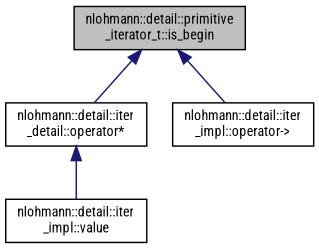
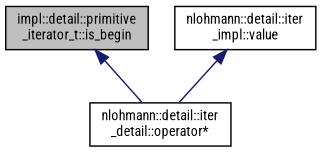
  digraph {
    fontname="Roboto Condensed"
    rankdir=TB
    node [color=black fillcolor=white fontname="Roboto Condensed" fontsize=10 shape=record style=filled]
    edge [color=midnightblue dir=back fontname="Roboto Condensed" fontsize=10 labelfontname=Helvetica labelfontsize=10 style=solid]
-   n1 [fillcolor=grey75 fontcolor=black height=0.2 label="nlohmann::detail::primitive\l_iterator_t::is_begin" width=0.4]
+   n1 [fillcolor=grey75 fontcolor=black height=0.2 label="impl::detail::primitive\l_iterator_t::is_begin" width=0.4]
    n2 [height=0.2 label="nlohmann::detail::iter\l_detail::operator*" width=0.4]
-   n3 [height=0.2 label="nlohmann::detail::iter\l_impl::operator-\>" width=0.4]
    n4 [height=0.2 label="nlohmann::detail::iter\l_impl::value" width=0.4]
    n1 -> n2
-   n1 -> n3
-   n2 -> n4
+   n4 -> n2
  }
